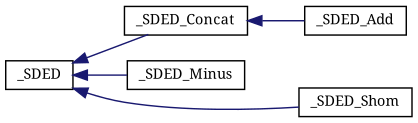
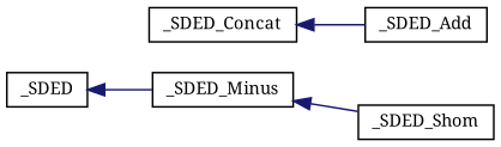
  digraph {
    fontname="Noto Serif"
    rankdir=LR
    node [color=black fillcolor=white fontname="Noto Serif" fontsize=10 shape=record style=filled]
    edge [color=midnightblue dir=back fontname="Noto Serif" fontsize=10 labelfontname=FreeSans labelfontsize=10 style=solid]
    n1 [height=0.2 label=_SDED width=0.4]
    n2 [height=0.2 label=_SDED_Concat width=0.4]
    n3 [height=0.2 label=_SDED_Minus width=0.4]
    n4 [height=0.2 label=_SDED_Shom width=0.4]
    n5 [height=0.2 label=_SDED_Add width=0.4]
-   n1 -> n2
    n1 -> n3
-   n1 -> n4
+   n3 -> n4
    n2 -> n5
  }
